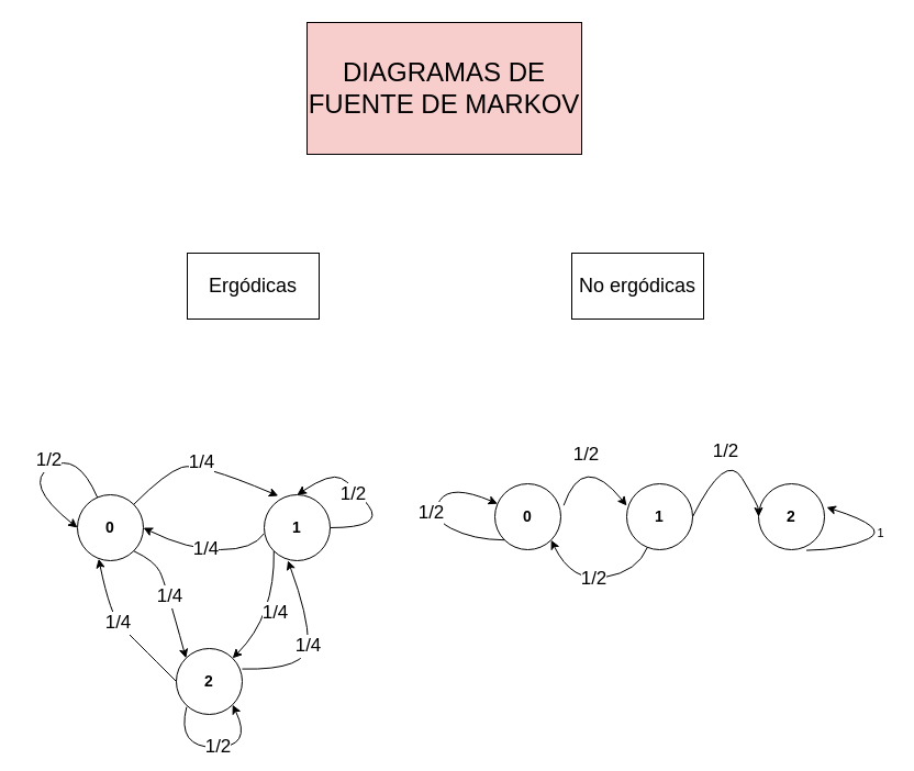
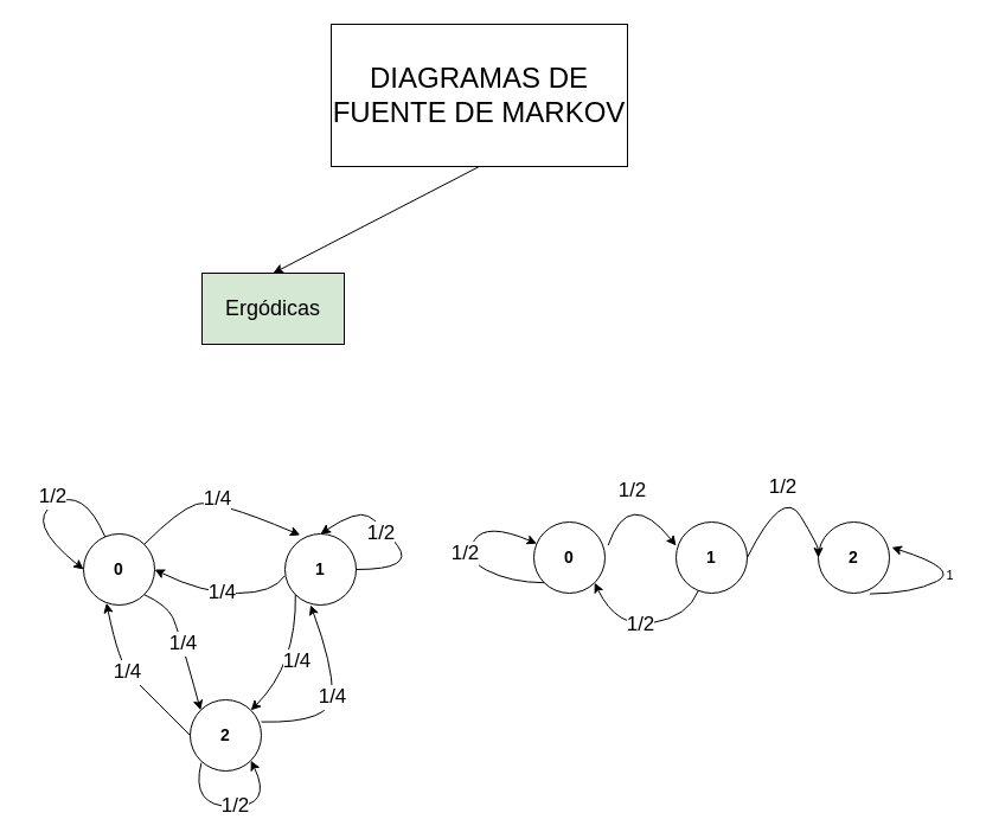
  <mxCell id="0" />
  <mxCell id="1" parent="0" />
- <mxCell id="2" value="&lt;font style=&quot;font-size: 24px;&quot;&gt;DIAGRAMAS DE FUENTE DE MARKOV&lt;/font&gt;" style="rounded=0;whiteSpace=wrap;html=1;fillColor=#f8cecc;" vertex="1" parent="1"><mxGeometry x="279" y="20" width="250" height="120" as="geometry" /></mxCell>
- <mxCell id="4" value="&lt;font style=&quot;font-size: 18px;&quot;&gt;Ergódicas&lt;/font&gt;" style="rounded=0;whiteSpace=wrap;html=1;" vertex="1" parent="1"><mxGeometry x="170" y="230" width="120" height="60" as="geometry" /></mxCell>
- <mxCell id="5" value="&lt;font style=&quot;font-size: 18px;&quot;&gt;No ergódicas&lt;/font&gt;" style="rounded=0;whiteSpace=wrap;html=1;" vertex="1" parent="1"><mxGeometry x="520" y="230" width="120" height="60" as="geometry" /></mxCell>
+ <mxCell id="2" value="&lt;font style=&quot;font-size: 24px;&quot;&gt;DIAGRAMAS DE FUENTE DE MARKOV&lt;/font&gt;" style="rounded=0;whiteSpace=wrap;html=1;" vertex="1" parent="1"><mxGeometry x="279" y="20" width="250" height="120" as="geometry" /></mxCell>
+ <mxCell id="3" value="" style="endArrow=classic;html=1;exitX=0.5;exitY=1;exitDx=0;exitDy=0;entryX=0.5;entryY=0;entryDx=0;entryDy=0;" edge="1" parent="1" source="2" target="4"><mxGeometry width="50" height="50" relative="1" as="geometry"><mxPoint x="410" y="270" as="sourcePoint" /><mxPoint x="190" y="230" as="targetPoint" /></mxGeometry></mxCell>
+ <mxCell id="4" value="&lt;font style=&quot;font-size: 18px;&quot;&gt;Ergódicas&lt;/font&gt;" style="rounded=0;whiteSpace=wrap;html=1;fillColor=#d5e8d4;" vertex="1" parent="1"><mxGeometry x="170" y="230" width="120" height="60" as="geometry" /></mxCell>
  <mxCell id="6" value="&lt;b&gt;&lt;font style=&quot;font-size: 14px;&quot;&gt;0&lt;/font&gt;&lt;/b&gt;" style="ellipse;whiteSpace=wrap;html=1;aspect=fixed;" vertex="1" parent="1"><mxGeometry x="70" y="450" width="60" height="60" as="geometry" /></mxCell>
  <mxCell id="7" value="&lt;b&gt;&lt;font style=&quot;font-size: 14px;&quot;&gt;1&lt;/font&gt;&lt;/b&gt;" style="ellipse;whiteSpace=wrap;html=1;aspect=fixed;" vertex="1" parent="1"><mxGeometry x="240" y="450" width="60" height="60" as="geometry" /></mxCell>
  <mxCell id="8" value="&lt;b&gt;&lt;font style=&quot;font-size: 14px;&quot;&gt;2&lt;/font&gt;&lt;/b&gt;" style="ellipse;whiteSpace=wrap;html=1;aspect=fixed;" vertex="1" parent="1"><mxGeometry x="160" y="590" width="60" height="60" as="geometry" /></mxCell>
  <mxCell id="9" value="" style="curved=1;endArrow=classic;html=1;entryX=0;entryY=0.5;entryDx=0;entryDy=0;" edge="1" parent="1" source="6" target="6"><mxGeometry width="50" height="50" relative="1" as="geometry"><mxPoint x="100" y="429.289" as="sourcePoint" /><mxPoint x="40" y="480" as="targetPoint" /><Array as="points"><mxPoint x="70" y="410" /><mxPoint x="20" y="440" /></Array></mxGeometry></mxCell>
  <mxCell id="10" value="&lt;font style=&quot;font-size: 17px;&quot;&gt;1/2&lt;/font&gt;" style="edgeLabel;html=1;align=center;verticalAlign=middle;resizable=0;points=[];" vertex="1" connectable="0" parent="9"><mxGeometry x="-0.131" y="-6" relative="1" as="geometry"><mxPoint as="offset" /></mxGeometry></mxCell>
  <mxCell id="11" value="" style="curved=1;endArrow=classic;html=1;entryX=0.5;entryY=0;entryDx=0;entryDy=0;" edge="1" parent="1" target="7"><mxGeometry width="50" height="50" relative="1" as="geometry"><mxPoint x="300" y="480" as="sourcePoint" /><mxPoint x="230" y="420" as="targetPoint" /><Array as="points"><mxPoint x="350" y="480" /><mxPoint x="320" y="440" /><mxPoint x="300" y="430" /></Array></mxGeometry></mxCell>
  <mxCell id="12" value="&lt;font style=&quot;font-size: 17px;&quot;&gt;1/2&lt;/font&gt;" style="edgeLabel;html=1;align=center;verticalAlign=middle;resizable=0;points=[];" vertex="1" connectable="0" parent="11"><mxGeometry x="0.145" y="6" relative="1" as="geometry"><mxPoint y="-1" as="offset" /></mxGeometry></mxCell>
  <mxCell id="13" value="&lt;font style=&quot;font-size: 17px;&quot;&gt;1/2&lt;/font&gt;" style="curved=1;endArrow=classic;html=1;entryX=1;entryY=1;entryDx=0;entryDy=0;exitX=0.156;exitY=0.887;exitDx=0;exitDy=0;exitPerimeter=0;" edge="1" parent="1" source="8" target="8"><mxGeometry width="50" height="50" relative="1" as="geometry"><mxPoint x="170" y="720" as="sourcePoint" /><mxPoint x="220" y="670" as="targetPoint" /><Array as="points"><mxPoint x="160" y="680" /><mxPoint x="230" y="680" /></Array></mxGeometry></mxCell>
  <mxCell id="14" value="" style="curved=1;endArrow=classic;html=1;entryX=0.322;entryY=0.972;entryDx=0;entryDy=0;entryPerimeter=0;exitX=0;exitY=0.5;exitDx=0;exitDy=0;" edge="1" parent="1" source="8" target="6"><mxGeometry width="50" height="50" relative="1" as="geometry"><mxPoint x="100" y="600" as="sourcePoint" /><mxPoint x="150" y="550" as="targetPoint" /><Array as="points"><mxPoint x="120" y="580" /><mxPoint x="100" y="560" /></Array></mxGeometry></mxCell>
  <mxCell id="15" value="&lt;font style=&quot;font-size: 17px;&quot;&gt;1/4&lt;/font&gt;" style="edgeLabel;html=1;align=center;verticalAlign=middle;resizable=0;points=[];" vertex="1" connectable="0" parent="14"><mxGeometry x="0.089" relative="1" as="geometry"><mxPoint as="offset" /></mxGeometry></mxCell>
  <mxCell id="16" value="&lt;font style=&quot;font-size: 17px;&quot;&gt;1/4&lt;/font&gt;" style="curved=1;endArrow=classic;html=1;exitX=1;exitY=1;exitDx=0;exitDy=0;entryX=0;entryY=0;entryDx=0;entryDy=0;" edge="1" parent="1" source="6" target="8"><mxGeometry width="50" height="50" relative="1" as="geometry"><mxPoint x="140" y="560" as="sourcePoint" /><mxPoint x="190" y="510" as="targetPoint" /><Array as="points"><mxPoint x="140" y="510" /><mxPoint x="150" y="530" /></Array></mxGeometry></mxCell>
  <mxCell id="17" value="&lt;font style=&quot;font-size: 17px;&quot;&gt;1/4&lt;/font&gt;" style="curved=1;endArrow=classic;html=1;exitX=0.999;exitY=0.31;exitDx=0;exitDy=0;exitPerimeter=0;entryX=0.359;entryY=0.999;entryDx=0;entryDy=0;entryPerimeter=0;" edge="1" parent="1" source="8" target="7"><mxGeometry width="50" height="50" relative="1" as="geometry"><mxPoint x="230" y="610" as="sourcePoint" /><mxPoint x="280" y="560" as="targetPoint" /><Array as="points"><mxPoint x="280" y="610" /><mxPoint x="280" y="560" /></Array></mxGeometry></mxCell>
  <mxCell id="18" value="&lt;font style=&quot;font-size: 17px;&quot;&gt;1/4&lt;/font&gt;" style="curved=1;endArrow=classic;html=1;entryX=1;entryY=0;entryDx=0;entryDy=0;exitX=0;exitY=1;exitDx=0;exitDy=0;" edge="1" parent="1" source="7" target="8"><mxGeometry width="50" height="50" relative="1" as="geometry"><mxPoint x="180" y="550" as="sourcePoint" /><mxPoint x="230" y="500" as="targetPoint" /><Array as="points"><mxPoint x="250" y="560" /></Array></mxGeometry></mxCell>
  <mxCell id="19" value="&lt;font style=&quot;font-size: 17px;&quot;&gt;1/4&lt;/font&gt;" style="curved=1;endArrow=classic;html=1;entryX=0.213;entryY=0.017;entryDx=0;entryDy=0;entryPerimeter=0;exitX=1;exitY=0;exitDx=0;exitDy=0;" edge="1" parent="1" source="6" target="7"><mxGeometry width="50" height="50" relative="1" as="geometry"><mxPoint x="140" y="430" as="sourcePoint" /><mxPoint x="190" y="380" as="targetPoint" /><Array as="points"><mxPoint x="150" y="430" /><mxPoint x="180" y="420" /></Array></mxGeometry></mxCell>
  <mxCell id="20" value="&lt;font style=&quot;font-size: 17px;&quot;&gt;1/4&lt;/font&gt;" style="curved=1;endArrow=classic;html=1;entryX=1;entryY=0.5;entryDx=0;entryDy=0;exitX=-0.003;exitY=0.59;exitDx=0;exitDy=0;exitPerimeter=0;" edge="1" parent="1" source="7" target="6"><mxGeometry width="50" height="50" relative="1" as="geometry"><mxPoint x="180" y="500" as="sourcePoint" /><mxPoint x="230" y="450" as="targetPoint" /><Array as="points"><mxPoint x="230" y="500" /><mxPoint x="170" y="500" /></Array></mxGeometry></mxCell>
  <mxCell id="21" value="&lt;b&gt;&lt;font style=&quot;font-size: 14px;&quot;&gt;0&lt;/font&gt;&lt;/b&gt;" style="ellipse;whiteSpace=wrap;html=1;aspect=fixed;" vertex="1" parent="1"><mxGeometry x="450" y="440" width="60" height="60" as="geometry" /></mxCell>
  <mxCell id="22" value="&lt;b&gt;&lt;font style=&quot;font-size: 14px;&quot;&gt;1&lt;/font&gt;&lt;/b&gt;" style="ellipse;whiteSpace=wrap;html=1;aspect=fixed;" vertex="1" parent="1"><mxGeometry x="570" y="440" width="60" height="60" as="geometry" /></mxCell>
  <mxCell id="23" value="&lt;b&gt;&lt;font style=&quot;font-size: 14px;&quot;&gt;2&lt;/font&gt;&lt;/b&gt;" style="ellipse;whiteSpace=wrap;html=1;aspect=fixed;" vertex="1" parent="1"><mxGeometry x="690" y="440" width="60" height="60" as="geometry" /></mxCell>
  <mxCell id="24" value="&lt;font style=&quot;font-size: 17px;&quot;&gt;1/2&lt;/font&gt;" style="curved=1;endArrow=classic;html=1;exitX=0;exitY=1;exitDx=0;exitDy=0;" edge="1" parent="1" source="21" target="21"><mxGeometry width="50" height="50" relative="1" as="geometry"><mxPoint x="400" y="470" as="sourcePoint" /><mxPoint x="450" y="420" as="targetPoint" /><Array as="points"><mxPoint x="430" y="491" /><mxPoint x="390" y="470" /><mxPoint x="410" y="440" /></Array></mxGeometry></mxCell>
  <mxCell id="25" value="&lt;font style=&quot;font-size: 17px;&quot;&gt;1/2&lt;/font&gt;" style="curved=1;endArrow=classic;html=1;entryX=0;entryY=0.333;entryDx=0;entryDy=0;entryPerimeter=0;exitX=1.044;exitY=0.328;exitDx=0;exitDy=0;exitPerimeter=0;" edge="1" parent="1" source="21" target="22"><mxGeometry width="50" height="50" relative="1" as="geometry"><mxPoint x="490" y="570" as="sourcePoint" /><mxPoint x="540" y="520" as="targetPoint" /><Array as="points"><mxPoint x="530" y="410" /></Array></mxGeometry></mxCell>
  <mxCell id="26" value="&lt;font style=&quot;font-size: 17px;&quot;&gt;1/2&lt;/font&gt;" style="curved=1;endArrow=classic;html=1;entryX=1;entryY=1;entryDx=0;entryDy=0;" edge="1" parent="1" source="22" target="21"><mxGeometry width="50" height="50" relative="1" as="geometry"><mxPoint x="520" y="590" as="sourcePoint" /><mxPoint x="570" y="540" as="targetPoint" /><Array as="points"><mxPoint x="580" y="520" /><mxPoint x="520" y="530" /></Array></mxGeometry></mxCell>
  <mxCell id="27" value="&lt;font style=&quot;font-size: 17px;&quot;&gt;1/2&lt;/font&gt;" style="curved=1;endArrow=classic;html=1;entryX=0;entryY=0.5;entryDx=0;entryDy=0;exitX=1;exitY=0.5;exitDx=0;exitDy=0;" edge="1" parent="1" source="22" target="23"><mxGeometry width="50" height="50" relative="1" as="geometry"><mxPoint x="630" y="560" as="sourcePoint" /><mxPoint x="680" y="510" as="targetPoint" /><Array as="points"><mxPoint x="660" y="410" /><mxPoint x="690" y="460" /></Array></mxGeometry></mxCell>
  <mxCell id="28" value="1" style="curved=1;endArrow=classic;html=1;exitX=0.727;exitY=1.01;exitDx=0;exitDy=0;exitPerimeter=0;entryX=1.033;entryY=0.357;entryDx=0;entryDy=0;entryPerimeter=0;" edge="1" parent="1" source="23" target="23"><mxGeometry width="50" height="50" relative="1" as="geometry"><mxPoint x="750" y="580" as="sourcePoint" /><mxPoint x="800" y="530" as="targetPoint" /><Array as="points"><mxPoint x="770" y="500" /><mxPoint x="810" y="480" /></Array></mxGeometry></mxCell>
